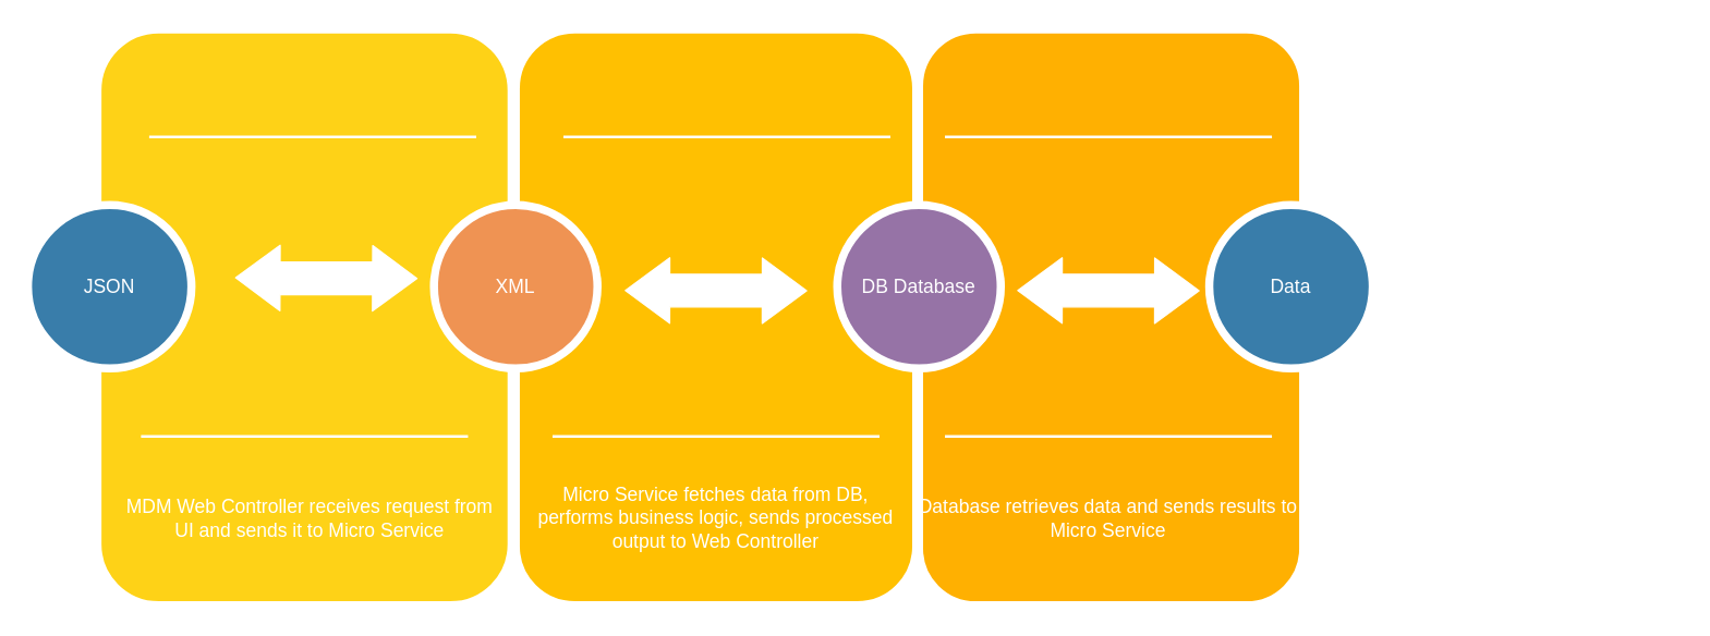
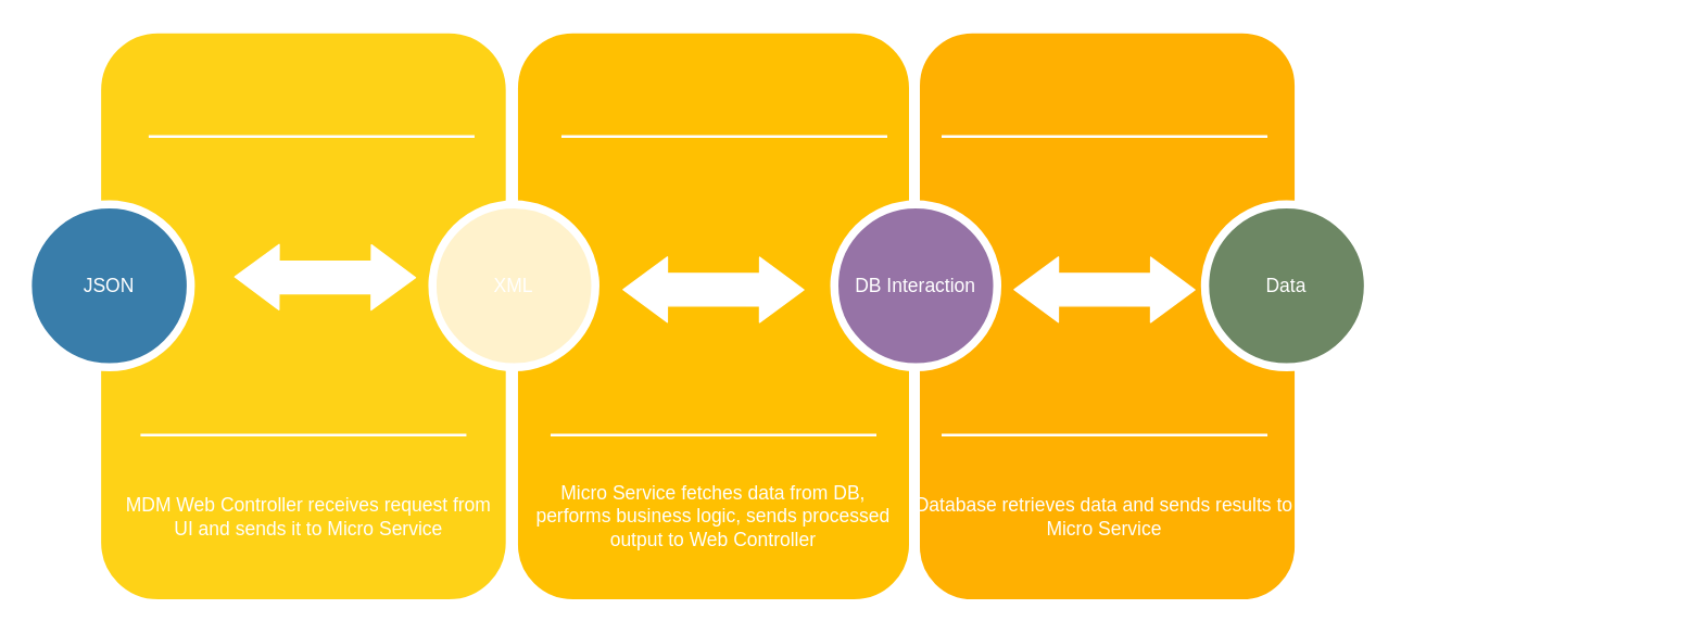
  <mxCell id="0" />
  <mxCell id="1" parent="0" />
  <mxCell id="2" value="" style="whiteSpace=wrap;html=1;rounded=1;shadow=0;strokeWidth=8;fontSize=20;align=center;fillColor=#FED217;strokeColor=#FFFFFF;" parent="1" vertex="1"><mxGeometry x="70" y="20" width="306" height="425" as="geometry" /></mxCell>
  <mxCell id="3" value="&lt;span&gt;MDM Web Controller receives request from UI and sends it to Micro Service&lt;/span&gt;" style="text;html=1;strokeColor=none;fillColor=none;align=center;verticalAlign=middle;whiteSpace=wrap;rounded=0;shadow=0;fontSize=14;fontColor=#FFFFFF;" parent="1" vertex="1"><mxGeometry x="87" y="335" width="280" height="90" as="geometry" /></mxCell>
  <mxCell id="4" value="" style="line;strokeWidth=2;html=1;rounded=0;shadow=0;fontSize=27;align=center;fillColor=none;strokeColor=#FFFFFF;" parent="1" vertex="1"><mxGeometry x="109" y="95" width="240" height="10" as="geometry" /></mxCell>
  <mxCell id="5" value="" style="line;strokeWidth=2;html=1;rounded=0;shadow=0;fontSize=27;align=center;fillColor=none;strokeColor=#FFFFFF;" parent="1" vertex="1"><mxGeometry x="103" y="315" width="240" height="10" as="geometry" /></mxCell>
  <mxCell id="6" value="" style="whiteSpace=wrap;html=1;rounded=1;shadow=0;strokeWidth=8;fontSize=20;align=center;fillColor=#FFC001;strokeColor=#FFFFFF;" parent="1" vertex="1"><mxGeometry x="377" y="20" width="296" height="425" as="geometry" /></mxCell>
  <mxCell id="7" value="Micro Service fetches data from DB, performs business logic, sends processed output to Web Controller" style="text;html=1;strokeColor=none;fillColor=none;align=center;verticalAlign=middle;whiteSpace=wrap;rounded=0;shadow=0;fontSize=14;fontColor=#FFFFFF;" parent="1" vertex="1"><mxGeometry x="385" y="335" width="280" height="90" as="geometry" /></mxCell>
  <mxCell id="8" value="" style="line;strokeWidth=2;html=1;rounded=0;shadow=0;fontSize=27;align=center;fillColor=none;strokeColor=#FFFFFF;" parent="1" vertex="1"><mxGeometry x="413" y="95" width="240" height="10" as="geometry" /></mxCell>
  <mxCell id="9" value="" style="line;strokeWidth=2;html=1;rounded=0;shadow=0;fontSize=27;align=center;fillColor=none;strokeColor=#FFFFFF;" parent="1" vertex="1"><mxGeometry x="405" y="315" width="240" height="10" as="geometry" /></mxCell>
  <mxCell id="10" value="JSON" style="ellipse;whiteSpace=wrap;html=1;rounded=0;shadow=0;strokeWidth=6;fontSize=14;align=center;fillColor=#397DAA;strokeColor=#FFFFFF;fontColor=#FFFFFF;" parent="1" vertex="1"><mxGeometry x="20" y="150" width="120" height="120" as="geometry" /></mxCell>
  <mxCell id="11" value="" style="whiteSpace=wrap;html=1;rounded=1;shadow=0;strokeWidth=8;fontSize=20;align=center;fillColor=#FFB001;strokeColor=#FFFFFF;" parent="1" vertex="1"><mxGeometry x="673" y="20" width="284" height="425" as="geometry" /></mxCell>
  <mxCell id="12" value="Database retrieves data and sends results to Micro Service" style="text;html=1;strokeColor=none;fillColor=none;align=center;verticalAlign=middle;whiteSpace=wrap;rounded=0;shadow=0;fontSize=14;fontColor=#FFFFFF;" parent="1" vertex="1"><mxGeometry x="673" y="335" width="280" height="90" as="geometry" /></mxCell>
  <mxCell id="13" value="" style="line;strokeWidth=2;html=1;rounded=0;shadow=0;fontSize=27;align=center;fillColor=none;strokeColor=#FFFFFF;" parent="1" vertex="1"><mxGeometry x="693" y="95" width="240" height="10" as="geometry" /></mxCell>
  <mxCell id="14" value="" style="line;strokeWidth=2;html=1;rounded=0;shadow=0;fontSize=27;align=center;fillColor=none;strokeColor=#FFFFFF;" parent="1" vertex="1"><mxGeometry x="693" y="315" width="240" height="10" as="geometry" /></mxCell>
- <mxCell id="15" value="XML" style="ellipse;whiteSpace=wrap;html=1;rounded=0;shadow=0;strokeWidth=6;fontSize=14;align=center;fillColor=#EF9353;strokeColor=#FFFFFF;fontColor=#FFFFFF;" parent="1" vertex="1"><mxGeometry x="318" y="150" width="120" height="120" as="geometry" /></mxCell>
+ <mxCell id="15" value="XML" style="ellipse;whiteSpace=wrap;html=1;rounded=0;shadow=0;strokeWidth=6;fontSize=14;align=center;fillColor=#fff2cc;strokeColor=#FFFFFF;fontColor=#FFFFFF;" parent="1" vertex="1"><mxGeometry x="318" y="150" width="120" height="120" as="geometry" /></mxCell>
  <mxCell id="16" value="DELIGHT" style="text;html=1;strokeColor=none;fillColor=none;align=center;verticalAlign=middle;whiteSpace=wrap;rounded=0;shadow=0;fontSize=27;fontColor=#FFFFFF;fontStyle=1" parent="1" vertex="1"><mxGeometry x="953" y="35" width="280" height="60" as="geometry" /></mxCell>
  <mxCell id="17" value="Events&lt;div&gt;Social Inbox&lt;/div&gt;&lt;div&gt;Smart Content&lt;/div&gt;" style="text;html=1;strokeColor=none;fillColor=none;align=center;verticalAlign=middle;whiteSpace=wrap;rounded=0;shadow=0;fontSize=14;fontColor=#FFFFFF;" parent="1" vertex="1"><mxGeometry x="953" y="335" width="280" height="90" as="geometry" /></mxCell>
  <mxCell id="18" value="" style="line;strokeWidth=2;html=1;rounded=0;shadow=0;fontSize=27;align=center;fillColor=none;strokeColor=#FFFFFF;" parent="1" vertex="1"><mxGeometry x="973" y="95" width="240" height="10" as="geometry" /></mxCell>
  <mxCell id="19" value="" style="line;strokeWidth=2;html=1;rounded=0;shadow=0;fontSize=27;align=center;fillColor=none;strokeColor=#FFFFFF;" parent="1" vertex="1"><mxGeometry x="973" y="315" width="240" height="10" as="geometry" /></mxCell>
  <mxCell id="20" value="" style="shape=flexArrow;endArrow=classic;startArrow=classic;html=1;startWidth=23;startSize=10.51;endWidth=23;endSize=10.51;width=24;strokeColor=#ffffff;fillColor=#FFFFFF;exitX=0;exitY=0;exitDx=0;exitDy=12;exitPerimeter=0;" parent="1" edge="1"><mxGeometry width="100" height="100" relative="1" as="geometry"><mxPoint x="458" y="212.75" as="sourcePoint" /><mxPoint x="592" y="213" as="targetPoint" /></mxGeometry></mxCell>
  <mxCell id="21" value="" style="shape=flexArrow;endArrow=classic;startArrow=classic;html=1;startWidth=23;startSize=10.51;endWidth=23;endSize=10.51;width=24;strokeColor=#ffffff;fillColor=#FFFFFF;exitX=0;exitY=0;exitDx=0;exitDy=12;exitPerimeter=0;" parent="1" edge="1"><mxGeometry width="100" height="100" relative="1" as="geometry"><mxPoint x="172" y="203.5" as="sourcePoint" /><mxPoint x="306" y="204" as="targetPoint" /></mxGeometry></mxCell>
- <mxCell id="22" value="Data" style="ellipse;whiteSpace=wrap;html=1;rounded=0;shadow=0;strokeWidth=6;fontSize=14;align=center;fillColor=#397daa;fontColor=#ffffff;strokeColor=#ffffff;" parent="1" vertex="1"><mxGeometry x="887" y="150" width="120" height="120" as="geometry" /></mxCell>
+ <mxCell id="22" value="Data" style="ellipse;whiteSpace=wrap;html=1;rounded=0;shadow=0;strokeWidth=6;fontSize=14;align=center;fillColor=#6d8764;fontColor=#ffffff;strokeColor=#ffffff;" parent="1" vertex="1"><mxGeometry x="887" y="150" width="120" height="120" as="geometry" /></mxCell>
  <mxCell id="23" value="" style="shape=flexArrow;endArrow=classic;startArrow=classic;html=1;startWidth=23;startSize=10.51;endWidth=23;endSize=10.51;width=24;strokeColor=#ffffff;fillColor=#FFFFFF;exitX=0;exitY=0;exitDx=0;exitDy=12;exitPerimeter=0;" parent="1" edge="1"><mxGeometry width="100" height="100" relative="1" as="geometry"><mxPoint x="746" y="212.75" as="sourcePoint" /><mxPoint x="880" y="213" as="targetPoint" /></mxGeometry></mxCell>
- <mxCell id="24" value="&lt;font color=&quot;#ffffff&quot;&gt;DB Database&lt;/font&gt;" style="ellipse;whiteSpace=wrap;html=1;rounded=0;shadow=0;strokeWidth=6;fontSize=14;align=center;strokeColor=#ffffff;fillColor=#9673A6;" vertex="1" parent="1"><mxGeometry x="614" y="150" width="120" height="120" as="geometry" /></mxCell>
+ <mxCell id="24" value="&lt;font color=&quot;#ffffff&quot;&gt;DB Interaction&lt;/font&gt;" style="ellipse;whiteSpace=wrap;html=1;rounded=0;shadow=0;strokeWidth=6;fontSize=14;align=center;strokeColor=#ffffff;fillColor=#9673A6;" vertex="1" parent="1"><mxGeometry x="614" y="150" width="120" height="120" as="geometry" /></mxCell>
